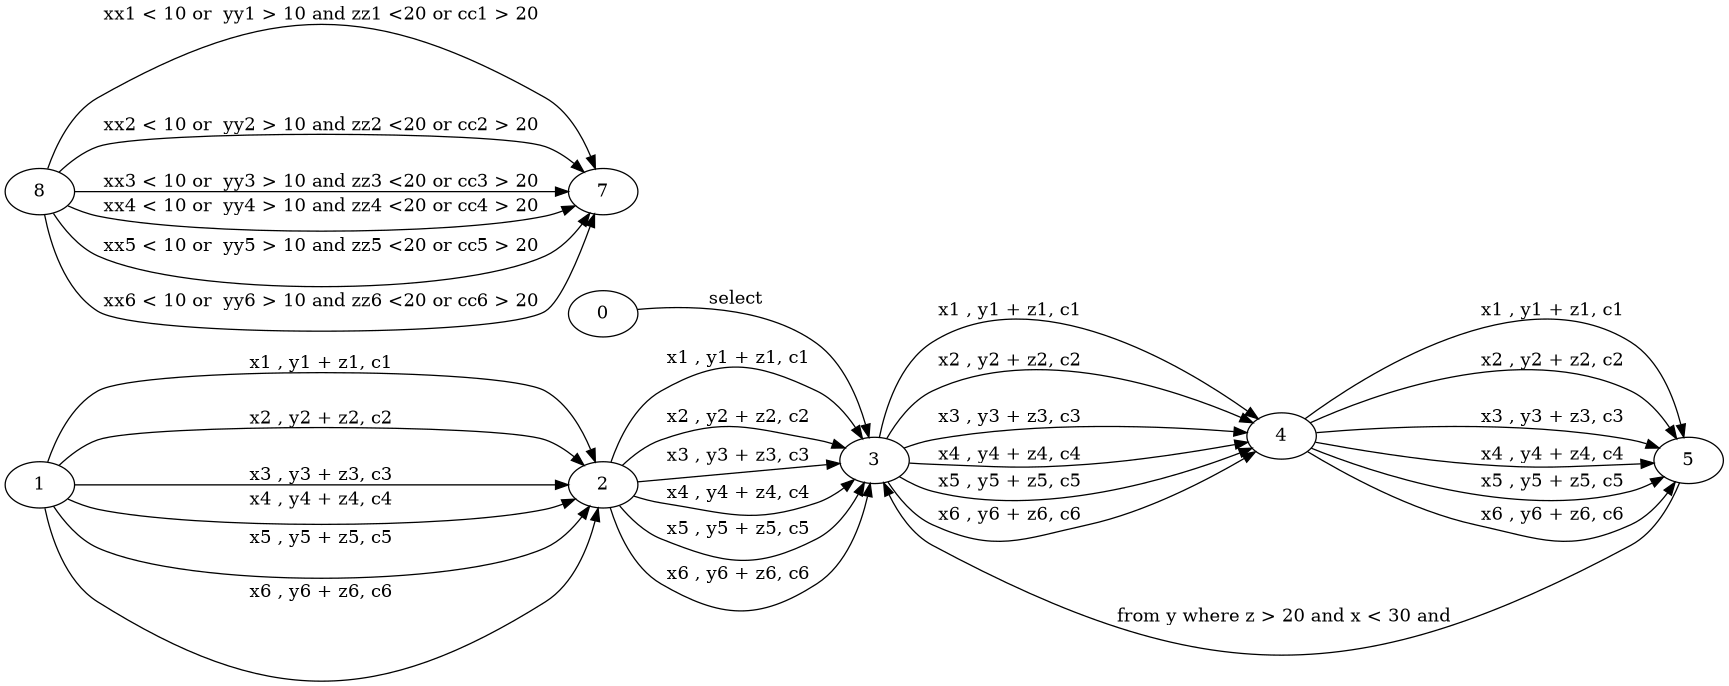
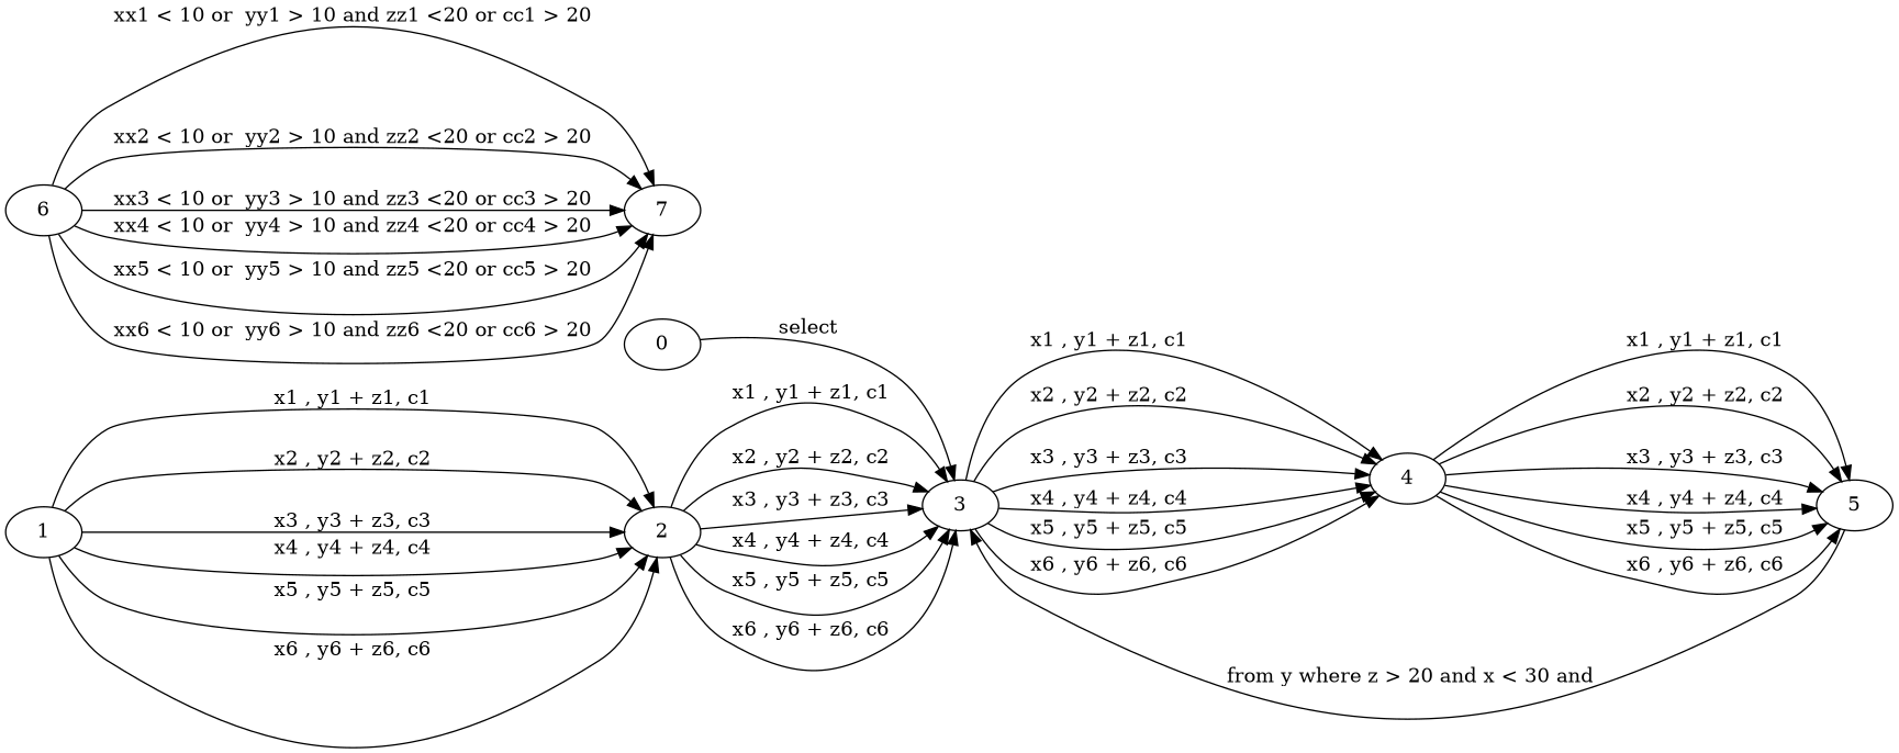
  digraph {
    rankdir=LR
    0
    3
    1
    2
    4
    5
-   6 [label=8]
+   6
    7
    0 -> 3 [label="select "]
    3 -> 4 [label=" x1 , y1 + z1, c1 "]
    3 -> 4 [label=" x2 , y2 + z2, c2 "]
    3 -> 4 [label=" x3 , y3 + z3, c3 "]
    3 -> 4 [label=" x4 , y4 + z4, c4 "]
    3 -> 4 [label=" x5 , y5 + z5, c5 "]
    3 -> 4 [label=" x6 , y6 + z6, c6 "]
    1 -> 2 [label=" x1 , y1 + z1, c1 "]
    1 -> 2 [label=" x2 , y2 + z2, c2 "]
    1 -> 2 [label=" x3 , y3 + z3, c3 "]
    1 -> 2 [label=" x4 , y4 + z4, c4 "]
    1 -> 2 [label=" x5 , y5 + z5, c5 "]
    1 -> 2 [label=" x6 , y6 + z6, c6 "]
    2 -> 3 [label=" x1 , y1 + z1, c1 "]
    2 -> 3 [label=" x2 , y2 + z2, c2 "]
    2 -> 3 [label=" x3 , y3 + z3, c3 "]
    2 -> 3 [label=" x4 , y4 + z4, c4 "]
    2 -> 3 [label=" x5 , y5 + z5, c5 "]
    2 -> 3 [label=" x6 , y6 + z6, c6 "]
    4 -> 5 [label=" x1 , y1 + z1, c1 "]
    4 -> 5 [label=" x2 , y2 + z2, c2 "]
    4 -> 5 [label=" x3 , y3 + z3, c3 "]
    4 -> 5 [label=" x4 , y4 + z4, c4 "]
    4 -> 5 [label=" x5 , y5 + z5, c5 "]
    4 -> 5 [label=" x6 , y6 + z6, c6 "]
    5 -> 3 [label=" from y where z > 20 and x < 30 and"]
    6 -> 7 [label=" xx1 < 10 or  yy1 > 10 and zz1 <20 or cc1 > 20 "]
    6 -> 7 [label=" xx2 < 10 or  yy2 > 10 and zz2 <20 or cc2 > 20 "]
    6 -> 7 [label=" xx3 < 10 or  yy3 > 10 and zz3 <20 or cc3 > 20 "]
    6 -> 7 [label=" xx4 < 10 or  yy4 > 10 and zz4 <20 or cc4 > 20 "]
    6 -> 7 [label=" xx5 < 10 or  yy5 > 10 and zz5 <20 or cc5 > 20 "]
    6 -> 7 [label=" xx6 < 10 or  yy6 > 10 and zz6 <20 or cc6 > 20 "]
  }
